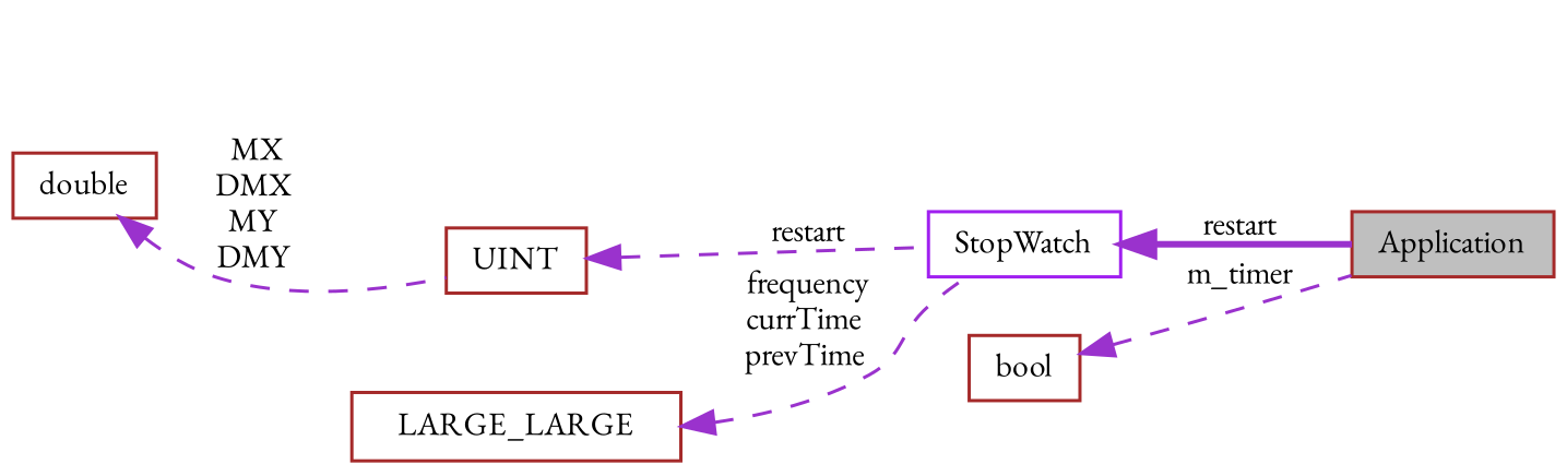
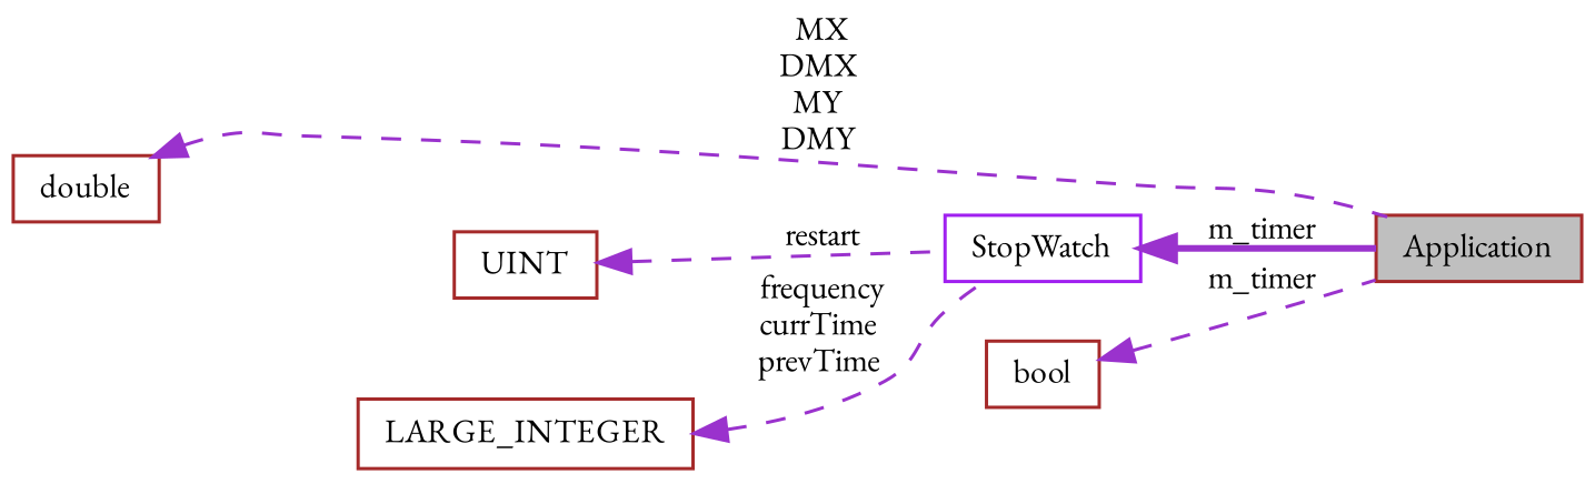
  digraph {
    fontname="EB Garamond"
    rankdir=LR
    node [color=brown fontname="EB Garamond" fontsize=10 shape=record]
    edge [color=darkorchid3 dir=back fontname="EB Garamond" fontsize=10 labelfontname=Helvetica labelfontsize=10 style=dashed]
    n1 [fillcolor=grey75 fontcolor=black height=0.2 label=Application style=filled width=0.4]
    n2 [height=0.2 label=double width=0.4]
    n3 [color=purple height=0.2 label=StopWatch width=0.4]
    n4 [height=0.2 label=UINT width=0.4]
-   n5 [height=0.2 label=LARGE_LARGE width=0.4]
+   n5 [height=0.2 label=LARGE_INTEGER width=0.4]
    n6 [height=0.2 label=bool width=0.4]
-   n2 -> n4 [label=" MX\nDMX\nMY\nDMY"]
-   n3 -> n1 [label=" restart" style=bold]
+   n2 -> n1 [label=" MX\nDMX\nMY\nDMY"]
+   n3 -> n1 [label=" m_timer" style=bold]
    n4 -> n3 [label=" restart"]
    n5 -> n3 [label=" frequency\ncurrTime\nprevTime"]
    n6 -> n1 [label=" m_timer"]
  }
